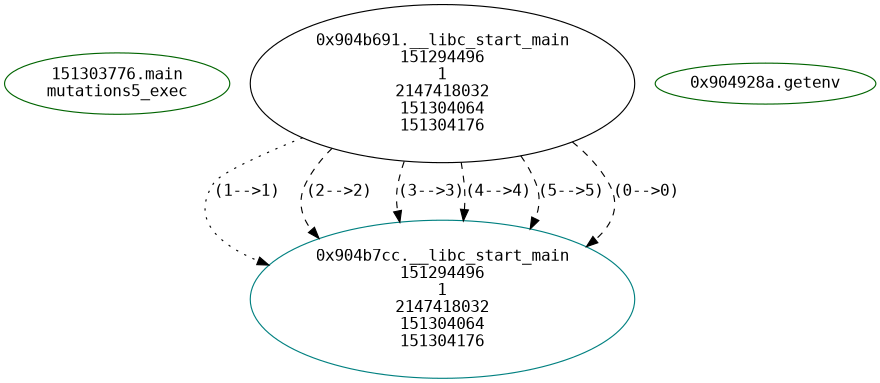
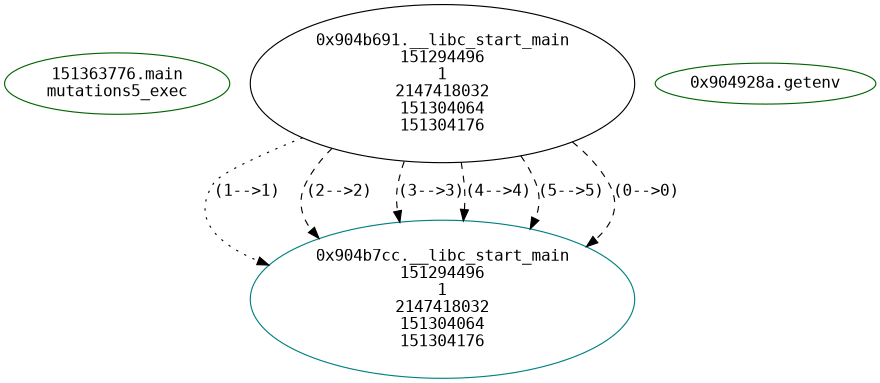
  digraph {
    fontname="DejaVu Sans Mono"
    node [color=darkgreen fontname="DejaVu Sans Mono"]
    edge [style=dashed fontname="DejaVu Sans Mono"]
-   n1 [label="151303776.main\nmutations5_exec"]
+   n1 [label="151363776.main\nmutations5_exec"]
    n2 [label="0x904b691.__libc_start_main\n151294496\n1\n2147418032\n151304064\n151304176" color=black]
    n3 [label="0x904b7cc.__libc_start_main\n151294496\n1\n2147418032\n151304064\n151304176" color=teal]
    n4 [label="0x904928a.getenv\n"]
    n2 -> n3 [label="(1-->1)" style=dotted]
    n2 -> n3 [label="(2-->2)"]
    n2 -> n3 [label="(3-->3)"]
    n2 -> n3 [label="(4-->4)"]
    n2 -> n3 [label="(5-->5)"]
    n2 -> n3 [label="(0-->0)"]
  }
